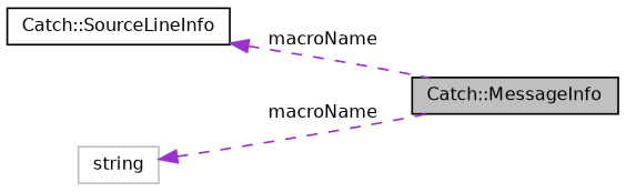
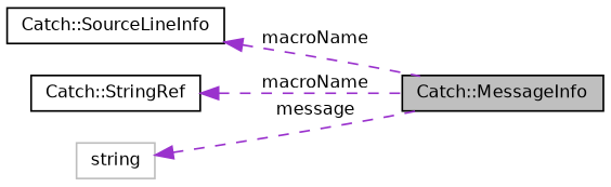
  digraph {
    rankdir=LR
    node [color=black fillcolor=white fontname=Helvetica fontsize=10 shape=record style=filled]
    edge [color=darkorchid3 dir=back fontname=Helvetica fontsize=10 labelfontname=Helvetica labelfontsize=10 style=dashed]
    n1 [fillcolor=grey75 fontcolor=black height=0.2 label="Catch::MessageInfo" width=0.4]
    n2 [height=0.2 label="Catch::SourceLineInfo" width=0.4]
+   n3 [height=0.2 label="Catch::StringRef" width=0.4]
    n4 [color=grey75 height=0.2 label=string width=0.4]
    n2 -> n1 [label=" macroName"]
-   n4 -> n1 [label=" macroName"]
+   n3 -> n1 [label=" macroName"]
+   n4 -> n1 [label=" message"]
  }
